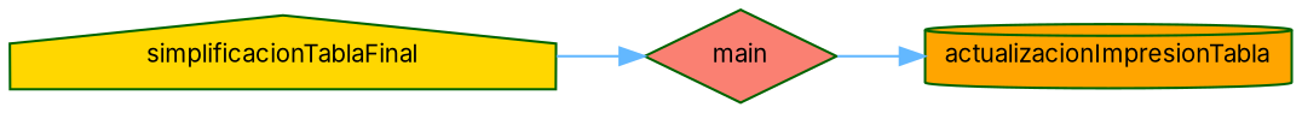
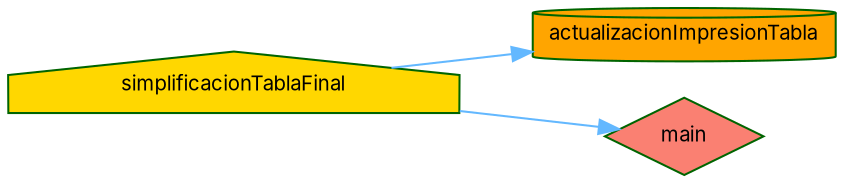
  digraph {
    fontname=Inter
    rankdir=RL
    node [color=darkgreen fontname=Inter fontsize=10 style=filled]
    edge [color=steelblue1 dir=back fontname=Inter fontsize=10 labelfontname=Helvetica labelfontsize=10 style=solid]
    n1 [fillcolor=orange fontcolor=black height=0.2 label=actualizacionImpresionTabla shape=cylinder width=0.4]
    n2 [fillcolor=gold height=0.2 label=simplificacionTablaFinal shape=house width=0.4]
    n3 [fillcolor=salmon height=0.2 label=main shape=diamond width=0.4]
-   n1 -> n3
+   n1 -> n2
    n3 -> n2
  }
